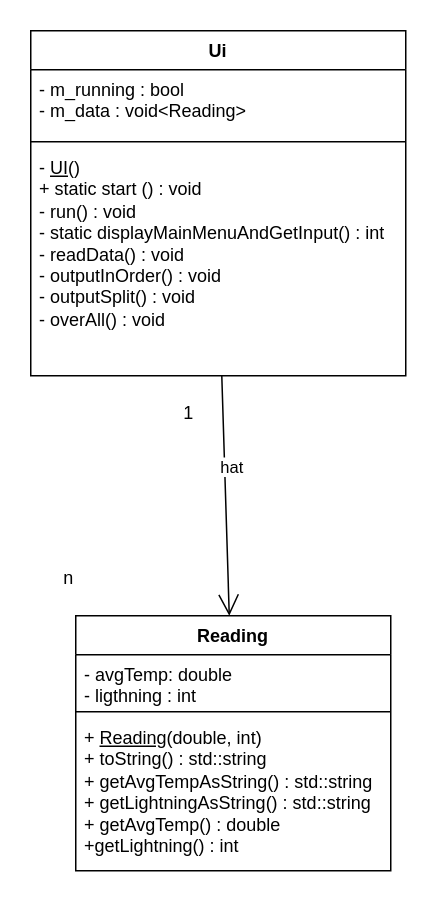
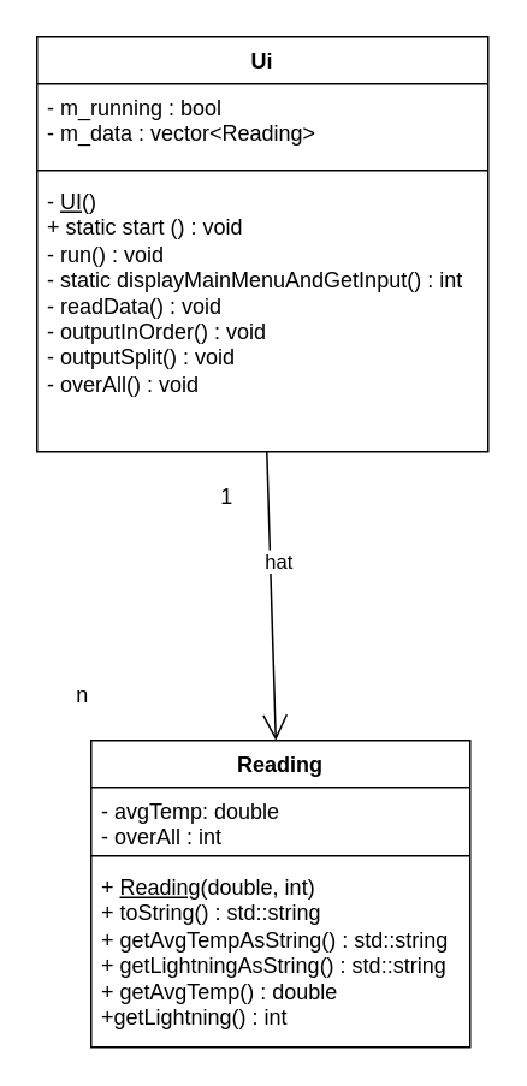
  <mxCell id="0" />
  <mxCell id="1" parent="0" />
  <mxCell id="2" value="Reading" style="swimlane;fontStyle=1;align=center;verticalAlign=top;childLayout=stackLayout;horizontal=1;startSize=26;horizontalStack=0;resizeParent=1;resizeParentMax=0;resizeLast=0;collapsible=1;marginBottom=0;whiteSpace=wrap;html=1;" vertex="1" parent="1"><mxGeometry x="50" y="410" width="210" height="170" as="geometry" /></mxCell>
- <mxCell id="3" value="- avgTemp: double&lt;br&gt;- ligthning : int" style="text;strokeColor=none;fillColor=none;align=left;verticalAlign=top;spacingLeft=4;spacingRight=4;overflow=hidden;rotatable=0;points=[[0,0.5],[1,0.5]];portConstraint=eastwest;whiteSpace=wrap;html=1;" vertex="1" parent="2"><mxGeometry y="26" width="210" height="34" as="geometry" /></mxCell>
+ <mxCell id="3" value="- avgTemp: double&lt;br&gt;- overAll : int" style="text;strokeColor=none;fillColor=none;align=left;verticalAlign=top;spacingLeft=4;spacingRight=4;overflow=hidden;rotatable=0;points=[[0,0.5],[1,0.5]];portConstraint=eastwest;whiteSpace=wrap;html=1;" vertex="1" parent="2"><mxGeometry y="26" width="210" height="34" as="geometry" /></mxCell>
  <mxCell id="4" value="" style="line;strokeWidth=1;fillColor=none;align=left;verticalAlign=middle;spacingTop=-1;spacingLeft=3;spacingRight=3;rotatable=0;labelPosition=right;points=[];portConstraint=eastwest;strokeColor=inherit;" vertex="1" parent="2"><mxGeometry y="60" width="210" height="8" as="geometry" /></mxCell>
  <mxCell id="5" value="+ &lt;u&gt;Reading&lt;/u&gt;(double, int)&lt;br&gt;+ toString() : std::string&lt;br&gt;+ getAvgTempAsString() : std::string&lt;br&gt;+ getLightningAsString() : std::string&lt;br&gt;+ getAvgTemp() : double&lt;br&gt;+getLightning() : int&amp;nbsp;" style="text;strokeColor=none;fillColor=none;align=left;verticalAlign=top;spacingLeft=4;spacingRight=4;overflow=hidden;rotatable=0;points=[[0,0.5],[1,0.5]];portConstraint=eastwest;whiteSpace=wrap;html=1;" vertex="1" parent="2"><mxGeometry y="68" width="210" height="102" as="geometry" /></mxCell>
  <mxCell id="6" value="" style="endArrow=open;endFill=1;endSize=12;html=1;rounded=0;" edge="1" parent="1" source="13" target="2"><mxGeometry width="160" relative="1" as="geometry"><mxPoint x="139" y="252" as="sourcePoint" /><mxPoint x="210" y="350" as="targetPoint" /></mxGeometry></mxCell>
  <mxCell id="7" value="hat" style="edgeLabel;html=1;align=center;verticalAlign=middle;resizable=0;points=[];" vertex="1" connectable="0" parent="6"><mxGeometry x="-0.242" y="4" relative="1" as="geometry"><mxPoint as="offset" /></mxGeometry></mxCell>
  <mxCell id="8" value="1" style="text;html=1;align=center;verticalAlign=middle;resizable=0;points=[];autosize=1;strokeColor=none;fillColor=none;" vertex="1" parent="1"><mxGeometry x="110" y="260" width="30" height="30" as="geometry" /></mxCell>
  <mxCell id="9" value="n" style="text;html=1;align=center;verticalAlign=middle;resizable=0;points=[];autosize=1;strokeColor=none;fillColor=none;" vertex="1" parent="1"><mxGeometry x="30" y="370" width="30" height="30" as="geometry" /></mxCell>
  <mxCell id="10" value="Ui" style="swimlane;fontStyle=1;align=center;verticalAlign=top;childLayout=stackLayout;horizontal=1;startSize=26;horizontalStack=0;resizeParent=1;resizeParentMax=0;resizeLast=0;collapsible=1;marginBottom=0;whiteSpace=wrap;html=1;" vertex="1" parent="1"><mxGeometry x="20" y="20" width="250" height="230" as="geometry" /></mxCell>
- <mxCell id="11" value="- m_running : bool&lt;br&gt;- m_data : void&amp;lt;Reading&amp;gt;" style="text;strokeColor=none;fillColor=none;align=left;verticalAlign=top;spacingLeft=4;spacingRight=4;overflow=hidden;rotatable=0;points=[[0,0.5],[1,0.5]];portConstraint=eastwest;whiteSpace=wrap;html=1;" vertex="1" parent="10"><mxGeometry y="26" width="250" height="44" as="geometry" /></mxCell>
+ <mxCell id="11" value="- m_running : bool&lt;br&gt;- m_data : vector&amp;lt;Reading&amp;gt;" style="text;strokeColor=none;fillColor=none;align=left;verticalAlign=top;spacingLeft=4;spacingRight=4;overflow=hidden;rotatable=0;points=[[0,0.5],[1,0.5]];portConstraint=eastwest;whiteSpace=wrap;html=1;" vertex="1" parent="10"><mxGeometry y="26" width="250" height="44" as="geometry" /></mxCell>
  <mxCell id="12" value="" style="line;strokeWidth=1;fillColor=none;align=left;verticalAlign=middle;spacingTop=-1;spacingLeft=3;spacingRight=3;rotatable=0;labelPosition=right;points=[];portConstraint=eastwest;strokeColor=inherit;" vertex="1" parent="10"><mxGeometry y="70" width="250" height="8" as="geometry" /></mxCell>
  <mxCell id="13" value="- &lt;u&gt;UI&lt;/u&gt;()&lt;br&gt;+ static start () : void&lt;br&gt;- run() : void&lt;br&gt;- static displayMainMenuAndGetInput() : int&lt;br&gt;- readData() : void&lt;br&gt;- outputInOrder() : void&lt;br&gt;- outputSplit() : void&lt;br&gt;- overAll() : void&lt;br&gt;" style="text;strokeColor=none;fillColor=none;align=left;verticalAlign=top;spacingLeft=4;spacingRight=4;overflow=hidden;rotatable=0;points=[[0,0.5],[1,0.5]];portConstraint=eastwest;whiteSpace=wrap;html=1;" vertex="1" parent="10"><mxGeometry y="78" width="250" height="152" as="geometry" /></mxCell>
